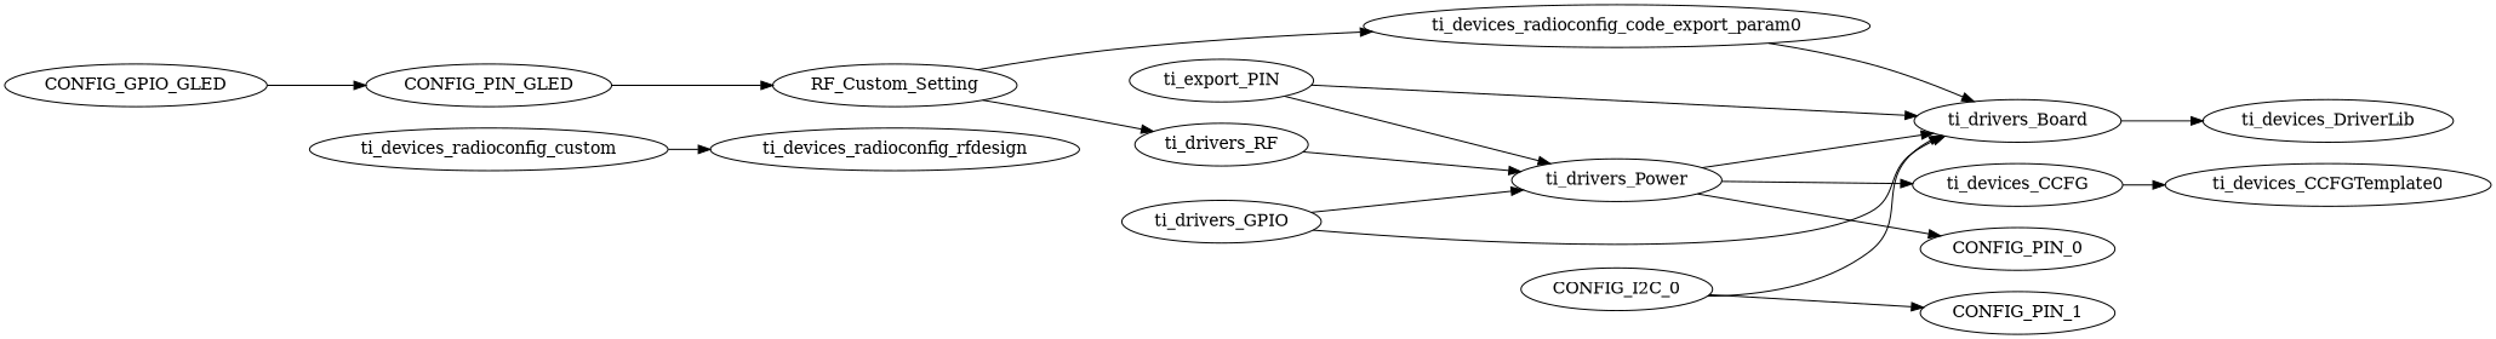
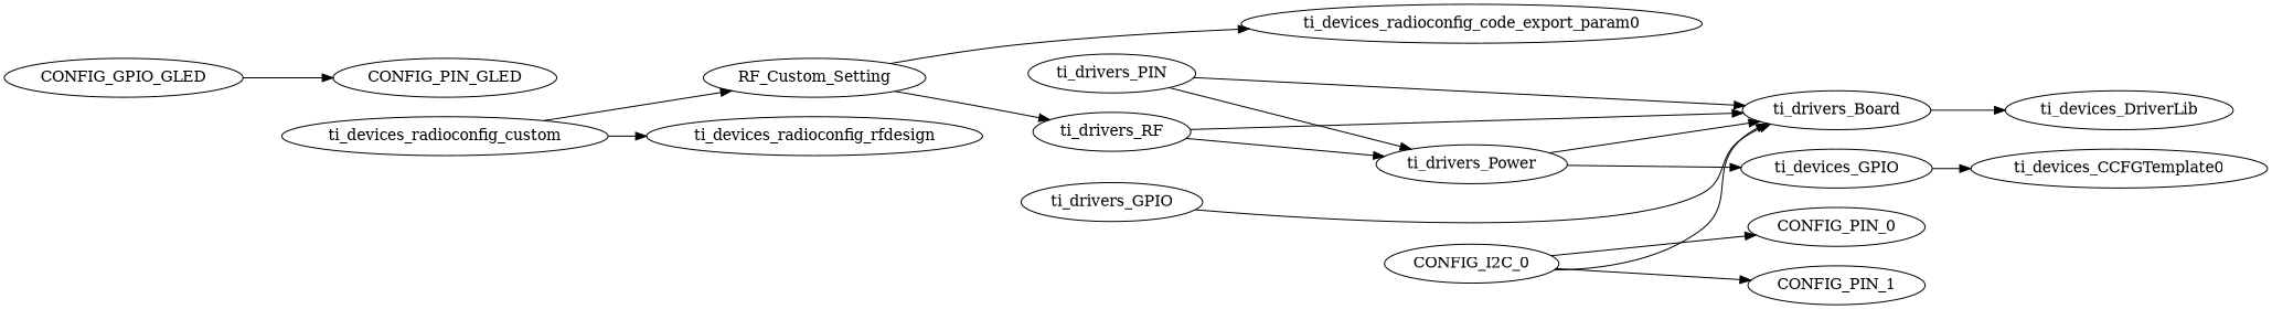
  digraph {
    rankdir=LR
-   ti_devices_CCFG
+   ti_devices_CCFG [label=ti_devices_GPIO]
    ti_devices_CCFGTemplate0
    ti_devices_radioconfig_custom
    RF_Custom_Setting
    ti_devices_radioconfig_rfdesign
    ti_drivers_RF
    ti_devices_radioconfig_code_export_param0
    ti_drivers_Board
    ti_drivers_Power
    ti_devices_DriverLib
    ti_drivers_GPIO
    CONFIG_GPIO_GLED
    CONFIG_PIN_GLED
    CONFIG_I2C_0
    CONFIG_PIN_0
    CONFIG_PIN_1
-   ti_drivers_PIN [label=ti_export_PIN]
+   ti_drivers_PIN
    ti_devices_CCFG -> ti_devices_CCFGTemplate0
-   CONFIG_PIN_GLED -> RF_Custom_Setting
+   ti_devices_radioconfig_custom -> RF_Custom_Setting
    ti_devices_radioconfig_custom -> ti_devices_radioconfig_rfdesign
    RF_Custom_Setting -> ti_drivers_RF
    RF_Custom_Setting -> ti_devices_radioconfig_code_export_param0
-   ti_devices_radioconfig_code_export_param0 -> ti_drivers_Board
+   ti_drivers_RF -> ti_drivers_Board
    ti_drivers_RF -> ti_drivers_Power
    ti_drivers_Board -> ti_devices_DriverLib
    ti_drivers_Power -> ti_devices_CCFG
    ti_drivers_Power -> ti_drivers_Board
    ti_drivers_GPIO -> ti_drivers_Board
-   ti_drivers_GPIO -> ti_drivers_Power
    CONFIG_GPIO_GLED -> CONFIG_PIN_GLED
    CONFIG_I2C_0 -> ti_drivers_Board
-   ti_drivers_Power -> CONFIG_PIN_0
+   CONFIG_I2C_0 -> CONFIG_PIN_0
    CONFIG_I2C_0 -> CONFIG_PIN_1
    ti_drivers_PIN -> ti_drivers_Board
    ti_drivers_PIN -> ti_drivers_Power
  }
